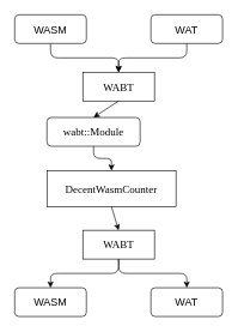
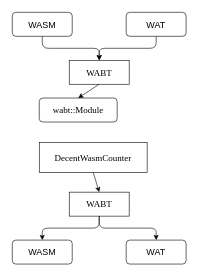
  <mxCell id="0" />
  <mxCell id="1" parent="0" />
  <mxCell id="2" style="edgeStyle=orthogonalEdgeStyle;html=1;exitX=0.5;exitY=1;exitDx=0;exitDy=0;fontFamily=Lucida Console;fontSize=15;entryX=0.5;entryY=0;entryDx=0;entryDy=0;" parent="1" source="3" target="15" edge="1"><mxGeometry relative="1" as="geometry"><mxPoint x="135" y="150" as="targetPoint" /></mxGeometry></mxCell>
  <mxCell id="3" value="&lt;font style=&quot;font-size: 15px&quot;&gt;WASM&lt;/font&gt;" style="rounded=1;whiteSpace=wrap;html=1;fillColor=none;" parent="1" vertex="1"><mxGeometry x="20" y="20" width="100" height="40" as="geometry" /></mxCell>
  <mxCell id="4" style="edgeStyle=orthogonalEdgeStyle;html=1;exitX=0.5;exitY=1;exitDx=0;exitDy=0;entryX=0.5;entryY=0;entryDx=0;entryDy=0;fontFamily=Lucida Console;fontSize=15;" parent="1" source="5" target="15" edge="1"><mxGeometry relative="1" as="geometry" /></mxCell>
  <mxCell id="5" value="&lt;font style=&quot;font-size: 15px&quot;&gt;WAT&lt;/font&gt;" style="rounded=1;whiteSpace=wrap;html=1;fillColor=none;" parent="1" vertex="1"><mxGeometry x="210" y="20" width="100" height="40" as="geometry" /></mxCell>
- <mxCell id="6" style="edgeStyle=orthogonalEdgeStyle;html=1;exitX=0.5;exitY=1;exitDx=0;exitDy=0;entryX=0.5;entryY=0;entryDx=0;entryDy=0;fontFamily=Lucida Console;fontSize=15;" parent="1" source="7" target="11" edge="1"><mxGeometry relative="1" as="geometry" /></mxCell>
  <mxCell id="7" value="&lt;font face=&quot;Lucida Console&quot; style=&quot;font-size: 15px;&quot;&gt;wabt::Module&lt;/font&gt;" style="rounded=1;whiteSpace=wrap;html=1;fillColor=none;fontSize=15;" parent="1" vertex="1"><mxGeometry x="65" y="163" width="130" height="40" as="geometry" /></mxCell>
  <mxCell id="8" style="edgeStyle=orthogonalEdgeStyle;html=1;exitX=0.5;exitY=1;exitDx=0;exitDy=0;entryX=0.5;entryY=0;entryDx=0;entryDy=0;fontFamily=Lucida Console;fontSize=15;" parent="1" source="16" target="12" edge="1"><mxGeometry relative="1" as="geometry" /></mxCell>
  <mxCell id="9" style="edgeStyle=orthogonalEdgeStyle;html=1;exitX=0.5;exitY=1;exitDx=0;exitDy=0;entryX=0.5;entryY=0;entryDx=0;entryDy=0;fontFamily=Lucida Console;fontSize=15;" parent="1" source="16" target="13" edge="1"><mxGeometry relative="1" as="geometry" /></mxCell>
  <mxCell id="10" style="edgeStyle=none;html=1;exitX=0.5;exitY=1;exitDx=0;exitDy=0;entryX=0.5;entryY=0;entryDx=0;entryDy=0;fontSize=15;" edge="1" parent="1" source="11" target="16"><mxGeometry relative="1" as="geometry" /></mxCell>
  <mxCell id="11" value="&lt;font face=&quot;Lucida Console&quot;&gt;DecentWasmCounter&lt;/font&gt;" style="rounded=0;whiteSpace=wrap;html=1;fontSize=15;fillColor=none;" parent="1" vertex="1"><mxGeometry x="65" y="237" width="180" height="50" as="geometry" /></mxCell>
  <mxCell id="12" value="&lt;font style=&quot;font-size: 15px&quot;&gt;WASM&lt;/font&gt;" style="rounded=1;whiteSpace=wrap;html=1;fillColor=none;" parent="1" vertex="1"><mxGeometry x="20" y="400" width="100" height="40" as="geometry" /></mxCell>
  <mxCell id="13" value="&lt;font style=&quot;font-size: 15px&quot;&gt;WAT&lt;/font&gt;" style="rounded=1;whiteSpace=wrap;html=1;fillColor=none;" parent="1" vertex="1"><mxGeometry x="210" y="400" width="100" height="40" as="geometry" /></mxCell>
  <mxCell id="14" style="edgeStyle=none;html=1;exitX=0.5;exitY=1;exitDx=0;exitDy=0;entryX=0.5;entryY=0;entryDx=0;entryDy=0;fontSize=15;" edge="1" parent="1" source="15" target="7"><mxGeometry relative="1" as="geometry" /></mxCell>
  <mxCell id="15" value="&lt;font face=&quot;Lucida Console&quot;&gt;WABT&lt;/font&gt;" style="rounded=0;whiteSpace=wrap;html=1;fontSize=15;fillColor=none;" vertex="1" parent="1"><mxGeometry x="115" y="100" width="100" height="40" as="geometry" /></mxCell>
  <mxCell id="16" value="&lt;font face=&quot;Lucida Console&quot;&gt;WABT&lt;/font&gt;" style="rounded=0;whiteSpace=wrap;html=1;fontSize=15;fillColor=none;" vertex="1" parent="1"><mxGeometry x="115" y="320" width="100" height="40" as="geometry" /></mxCell>
